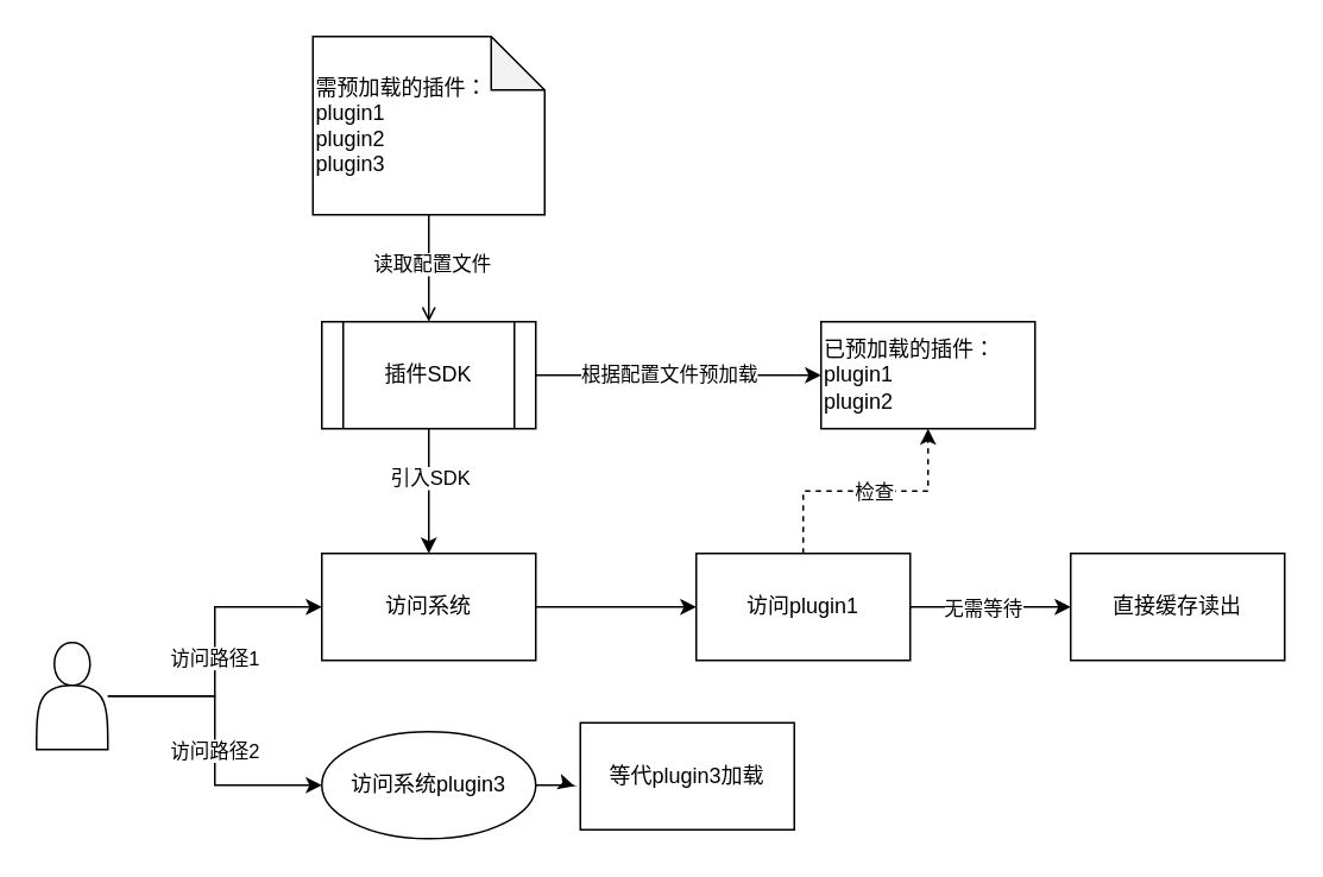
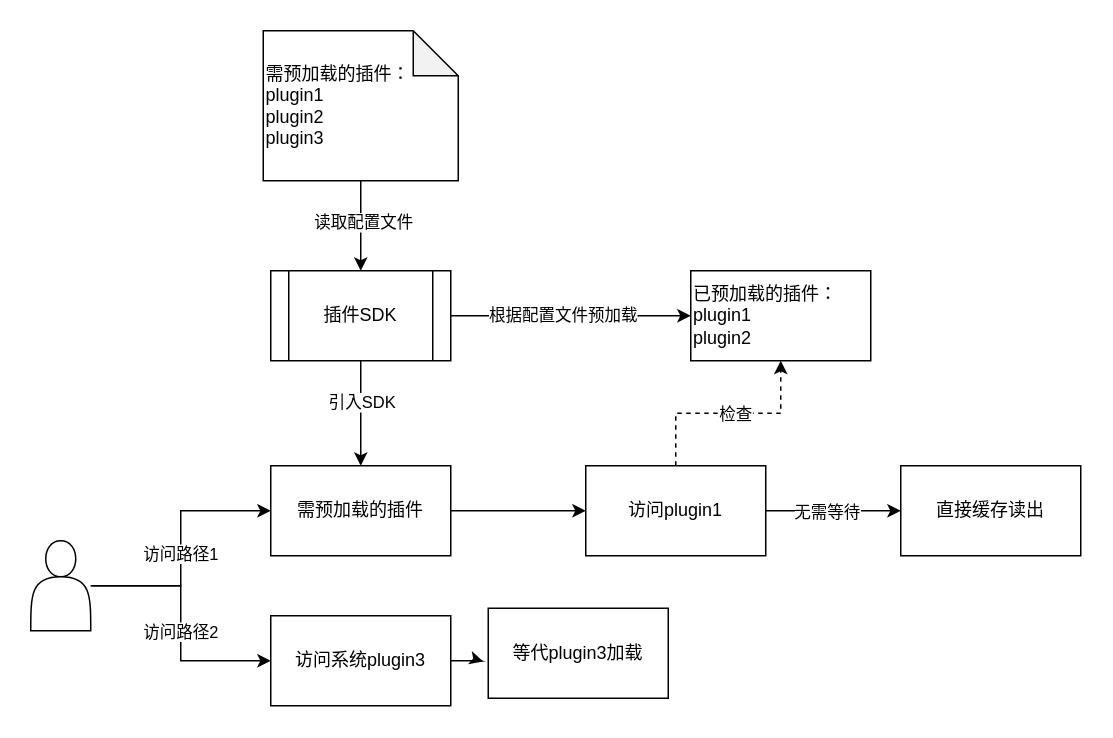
  <mxCell id="0" />
  <mxCell id="1" parent="0" />
  <mxCell id="2" style="edgeStyle=orthogonalEdgeStyle;rounded=0;orthogonalLoop=1;jettySize=auto;html=1;entryX=0;entryY=0.5;entryDx=0;entryDy=0;" edge="1" parent="1" source="6" target="8"><mxGeometry relative="1" as="geometry" /></mxCell>
  <mxCell id="3" value="访问路径1" style="edgeLabel;html=1;align=center;verticalAlign=middle;resizable=0;points=[];" vertex="1" connectable="0" parent="2"><mxGeometry x="-0.041" y="1" relative="1" as="geometry"><mxPoint as="offset" /></mxGeometry></mxCell>
  <mxCell id="4" style="edgeStyle=orthogonalEdgeStyle;rounded=0;orthogonalLoop=1;jettySize=auto;html=1;entryX=0;entryY=0.5;entryDx=0;entryDy=0;" edge="1" parent="1" source="6" target="25"><mxGeometry relative="1" as="geometry" /></mxCell>
  <mxCell id="5" value="访问路径2" style="edgeLabel;html=1;align=center;verticalAlign=middle;resizable=0;points=[];" vertex="1" connectable="0" parent="4"><mxGeometry x="0.132" y="-1" relative="1" as="geometry"><mxPoint y="-6" as="offset" /></mxGeometry></mxCell>
  <mxCell id="6" value="" style="shape=actor;whiteSpace=wrap;html=1;" vertex="1" parent="1"><mxGeometry x="20" y="360" width="40" height="60" as="geometry" /></mxCell>
  <mxCell id="7" style="edgeStyle=orthogonalEdgeStyle;rounded=0;orthogonalLoop=1;jettySize=auto;html=1;exitX=1;exitY=0.5;exitDx=0;exitDy=0;" edge="1" parent="1" source="8" target="22"><mxGeometry relative="1" as="geometry" /></mxCell>
- <mxCell id="8" value="访问系统" style="rounded=0;whiteSpace=wrap;html=1;" vertex="1" parent="1"><mxGeometry x="180" y="310" width="120" height="60" as="geometry" /></mxCell>
+ <mxCell id="8" value="需预加载的插件" style="rounded=0;whiteSpace=wrap;html=1;" vertex="1" parent="1"><mxGeometry x="180" y="310" width="120" height="60" as="geometry" /></mxCell>
  <mxCell id="9" style="edgeStyle=orthogonalEdgeStyle;rounded=0;orthogonalLoop=1;jettySize=auto;html=1;" edge="1" parent="1" source="13" target="8"><mxGeometry relative="1" as="geometry" /></mxCell>
  <mxCell id="10" value="引入SDK" style="edgeLabel;html=1;align=center;verticalAlign=middle;resizable=0;points=[];" vertex="1" connectable="0" parent="9"><mxGeometry x="-0.23" relative="1" as="geometry"><mxPoint as="offset" /></mxGeometry></mxCell>
  <mxCell id="11" style="edgeStyle=orthogonalEdgeStyle;rounded=0;orthogonalLoop=1;jettySize=auto;html=1;exitX=1;exitY=0.5;exitDx=0;exitDy=0;entryX=0;entryY=0.5;entryDx=0;entryDy=0;" edge="1" parent="1" source="13" target="17"><mxGeometry relative="1" as="geometry" /></mxCell>
  <mxCell id="12" value="根据配置文件预加载" style="edgeLabel;html=1;align=center;verticalAlign=middle;resizable=0;points=[];" vertex="1" connectable="0" parent="11"><mxGeometry x="-0.069" y="1" relative="1" as="geometry"><mxPoint as="offset" /></mxGeometry></mxCell>
  <mxCell id="13" value="插件SDK" style="shape=process;whiteSpace=wrap;html=1;backgroundOutline=1;" vertex="1" parent="1"><mxGeometry x="180" y="180" width="120" height="60" as="geometry" /></mxCell>
- <mxCell id="14" style="edgeStyle=orthogonalEdgeStyle;rounded=0;orthogonalLoop=1;jettySize=auto;html=1;entryX=0.5;entryY=0;entryDx=0;entryDy=0;endArrow=open;" edge="1" parent="1" source="16" target="13"><mxGeometry relative="1" as="geometry" /></mxCell>
+ <mxCell id="14" style="edgeStyle=orthogonalEdgeStyle;rounded=0;orthogonalLoop=1;jettySize=auto;html=1;entryX=0.5;entryY=0;entryDx=0;entryDy=0;" edge="1" parent="1" source="16" target="13"><mxGeometry relative="1" as="geometry" /></mxCell>
  <mxCell id="15" value="读取配置文件" style="edgeLabel;html=1;align=center;verticalAlign=middle;resizable=0;points=[];" vertex="1" connectable="0" parent="14"><mxGeometry x="-0.101" y="1" relative="1" as="geometry"><mxPoint as="offset" /></mxGeometry></mxCell>
  <mxCell id="16" value="需预加载的插件：&lt;br&gt;plugin1&lt;br&gt;plugin2&lt;br&gt;plugin3" style="shape=note;whiteSpace=wrap;html=1;backgroundOutline=1;darkOpacity=0.05;align=left;" vertex="1" parent="1"><mxGeometry x="175" y="20" width="130" height="100" as="geometry" /></mxCell>
  <mxCell id="17" value="已预加载的插件：&lt;br&gt;plugin1&lt;br&gt;plugin2&lt;br&gt;" style="rounded=0;whiteSpace=wrap;html=1;align=left;" vertex="1" parent="1"><mxGeometry x="460" y="180" width="120" height="60" as="geometry" /></mxCell>
  <mxCell id="18" style="edgeStyle=orthogonalEdgeStyle;rounded=0;orthogonalLoop=1;jettySize=auto;html=1;entryX=0;entryY=0.5;entryDx=0;entryDy=0;" edge="1" parent="1" source="22" target="23"><mxGeometry relative="1" as="geometry"><mxPoint x="560" y="340" as="targetPoint" /></mxGeometry></mxCell>
  <mxCell id="19" value="无需等待" style="edgeLabel;html=1;align=center;verticalAlign=middle;resizable=0;points=[];" vertex="1" connectable="0" parent="18"><mxGeometry x="0.144" relative="1" as="geometry"><mxPoint x="-11" as="offset" /></mxGeometry></mxCell>
  <mxCell id="20" style="edgeStyle=orthogonalEdgeStyle;rounded=0;orthogonalLoop=1;jettySize=auto;html=1;entryX=0.5;entryY=1;entryDx=0;entryDy=0;dashed=1;" edge="1" parent="1" source="22" target="17"><mxGeometry relative="1" as="geometry" /></mxCell>
  <mxCell id="21" value="检查" style="edgeLabel;html=1;align=center;verticalAlign=middle;resizable=0;points=[];" vertex="1" connectable="0" parent="20"><mxGeometry x="-0.167" relative="1" as="geometry"><mxPoint x="16" as="offset" /></mxGeometry></mxCell>
  <mxCell id="22" value="访问plugin1" style="rounded=0;whiteSpace=wrap;html=1;" vertex="1" parent="1"><mxGeometry x="390" y="310" width="120" height="60" as="geometry" /></mxCell>
  <mxCell id="23" value="直接缓存读出" style="rounded=0;whiteSpace=wrap;html=1;" vertex="1" parent="1"><mxGeometry x="600" y="310" width="120" height="60" as="geometry" /></mxCell>
  <mxCell id="24" style="edgeStyle=orthogonalEdgeStyle;rounded=0;orthogonalLoop=1;jettySize=auto;html=1;entryX=-0.028;entryY=0.591;entryDx=0;entryDy=0;entryPerimeter=0;" edge="1" parent="1" source="25" target="26"><mxGeometry relative="1" as="geometry" /></mxCell>
- <mxCell id="25" value="访问系统plugin3" style="ellipse;whiteSpace=wrap;html=1;" vertex="1" parent="1"><mxGeometry x="180" y="410" width="120" height="60" as="geometry" /></mxCell>
+ <mxCell id="25" value="访问系统plugin3" style="rounded=0;whiteSpace=wrap;html=1;" vertex="1" parent="1"><mxGeometry x="180" y="410" width="120" height="60" as="geometry" /></mxCell>
  <mxCell id="26" value="等代plugin3加载" style="rounded=0;whiteSpace=wrap;html=1;" vertex="1" parent="1"><mxGeometry x="325" y="405" width="120" height="60" as="geometry" /></mxCell>
